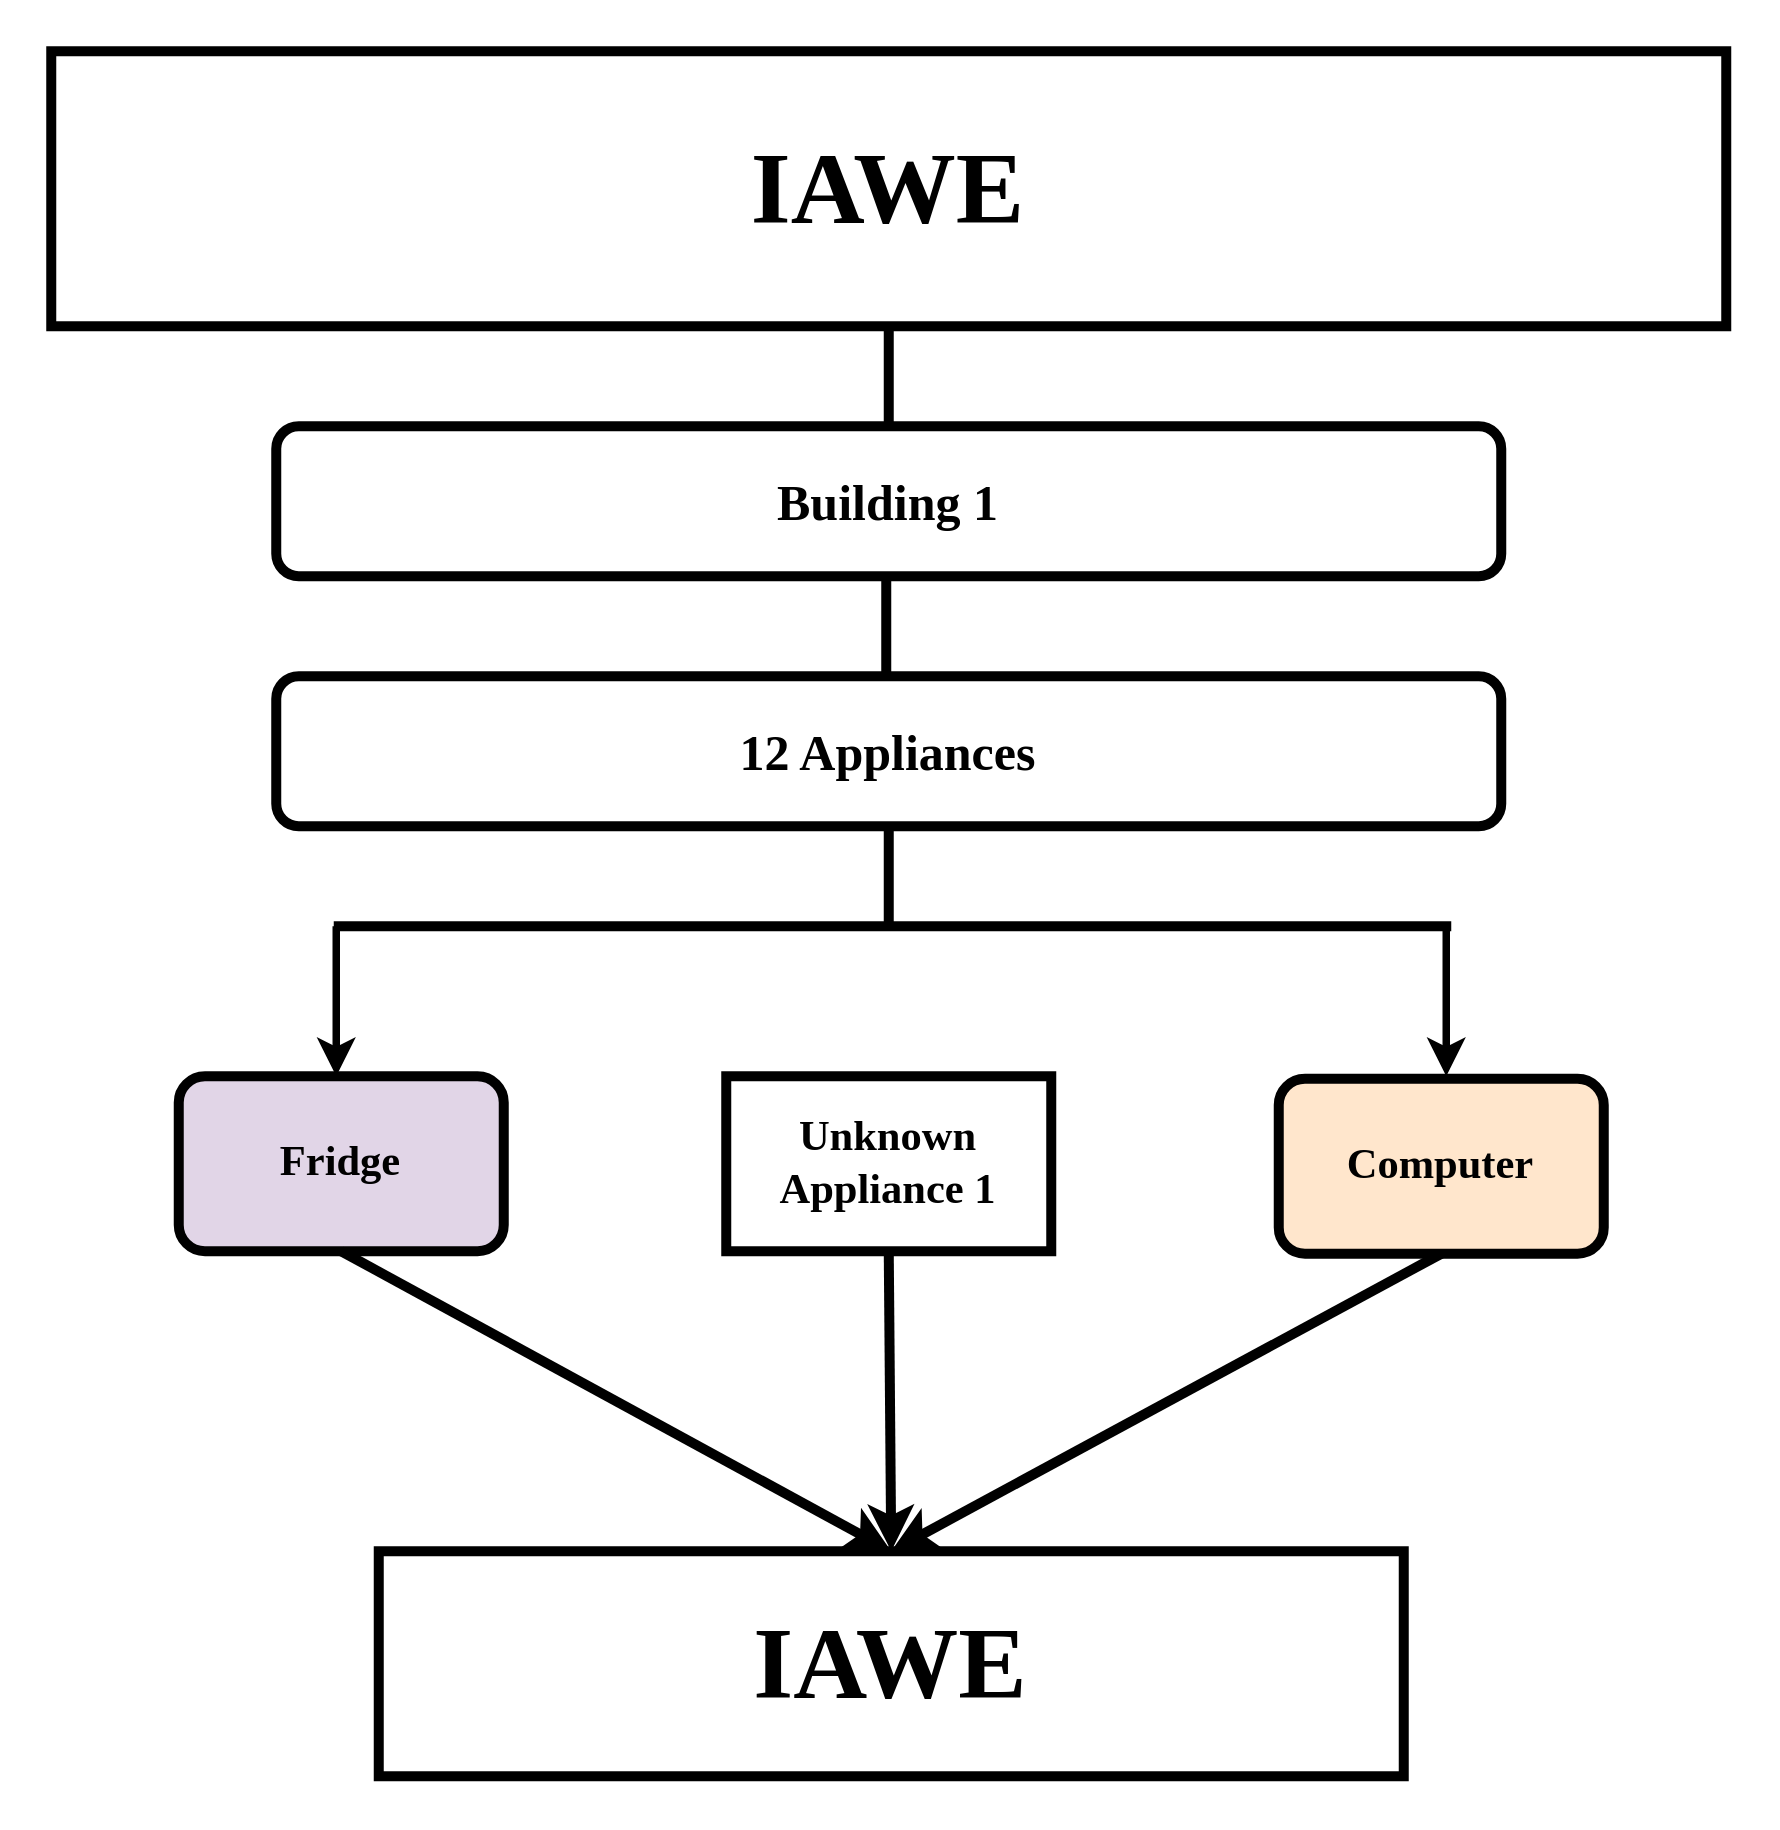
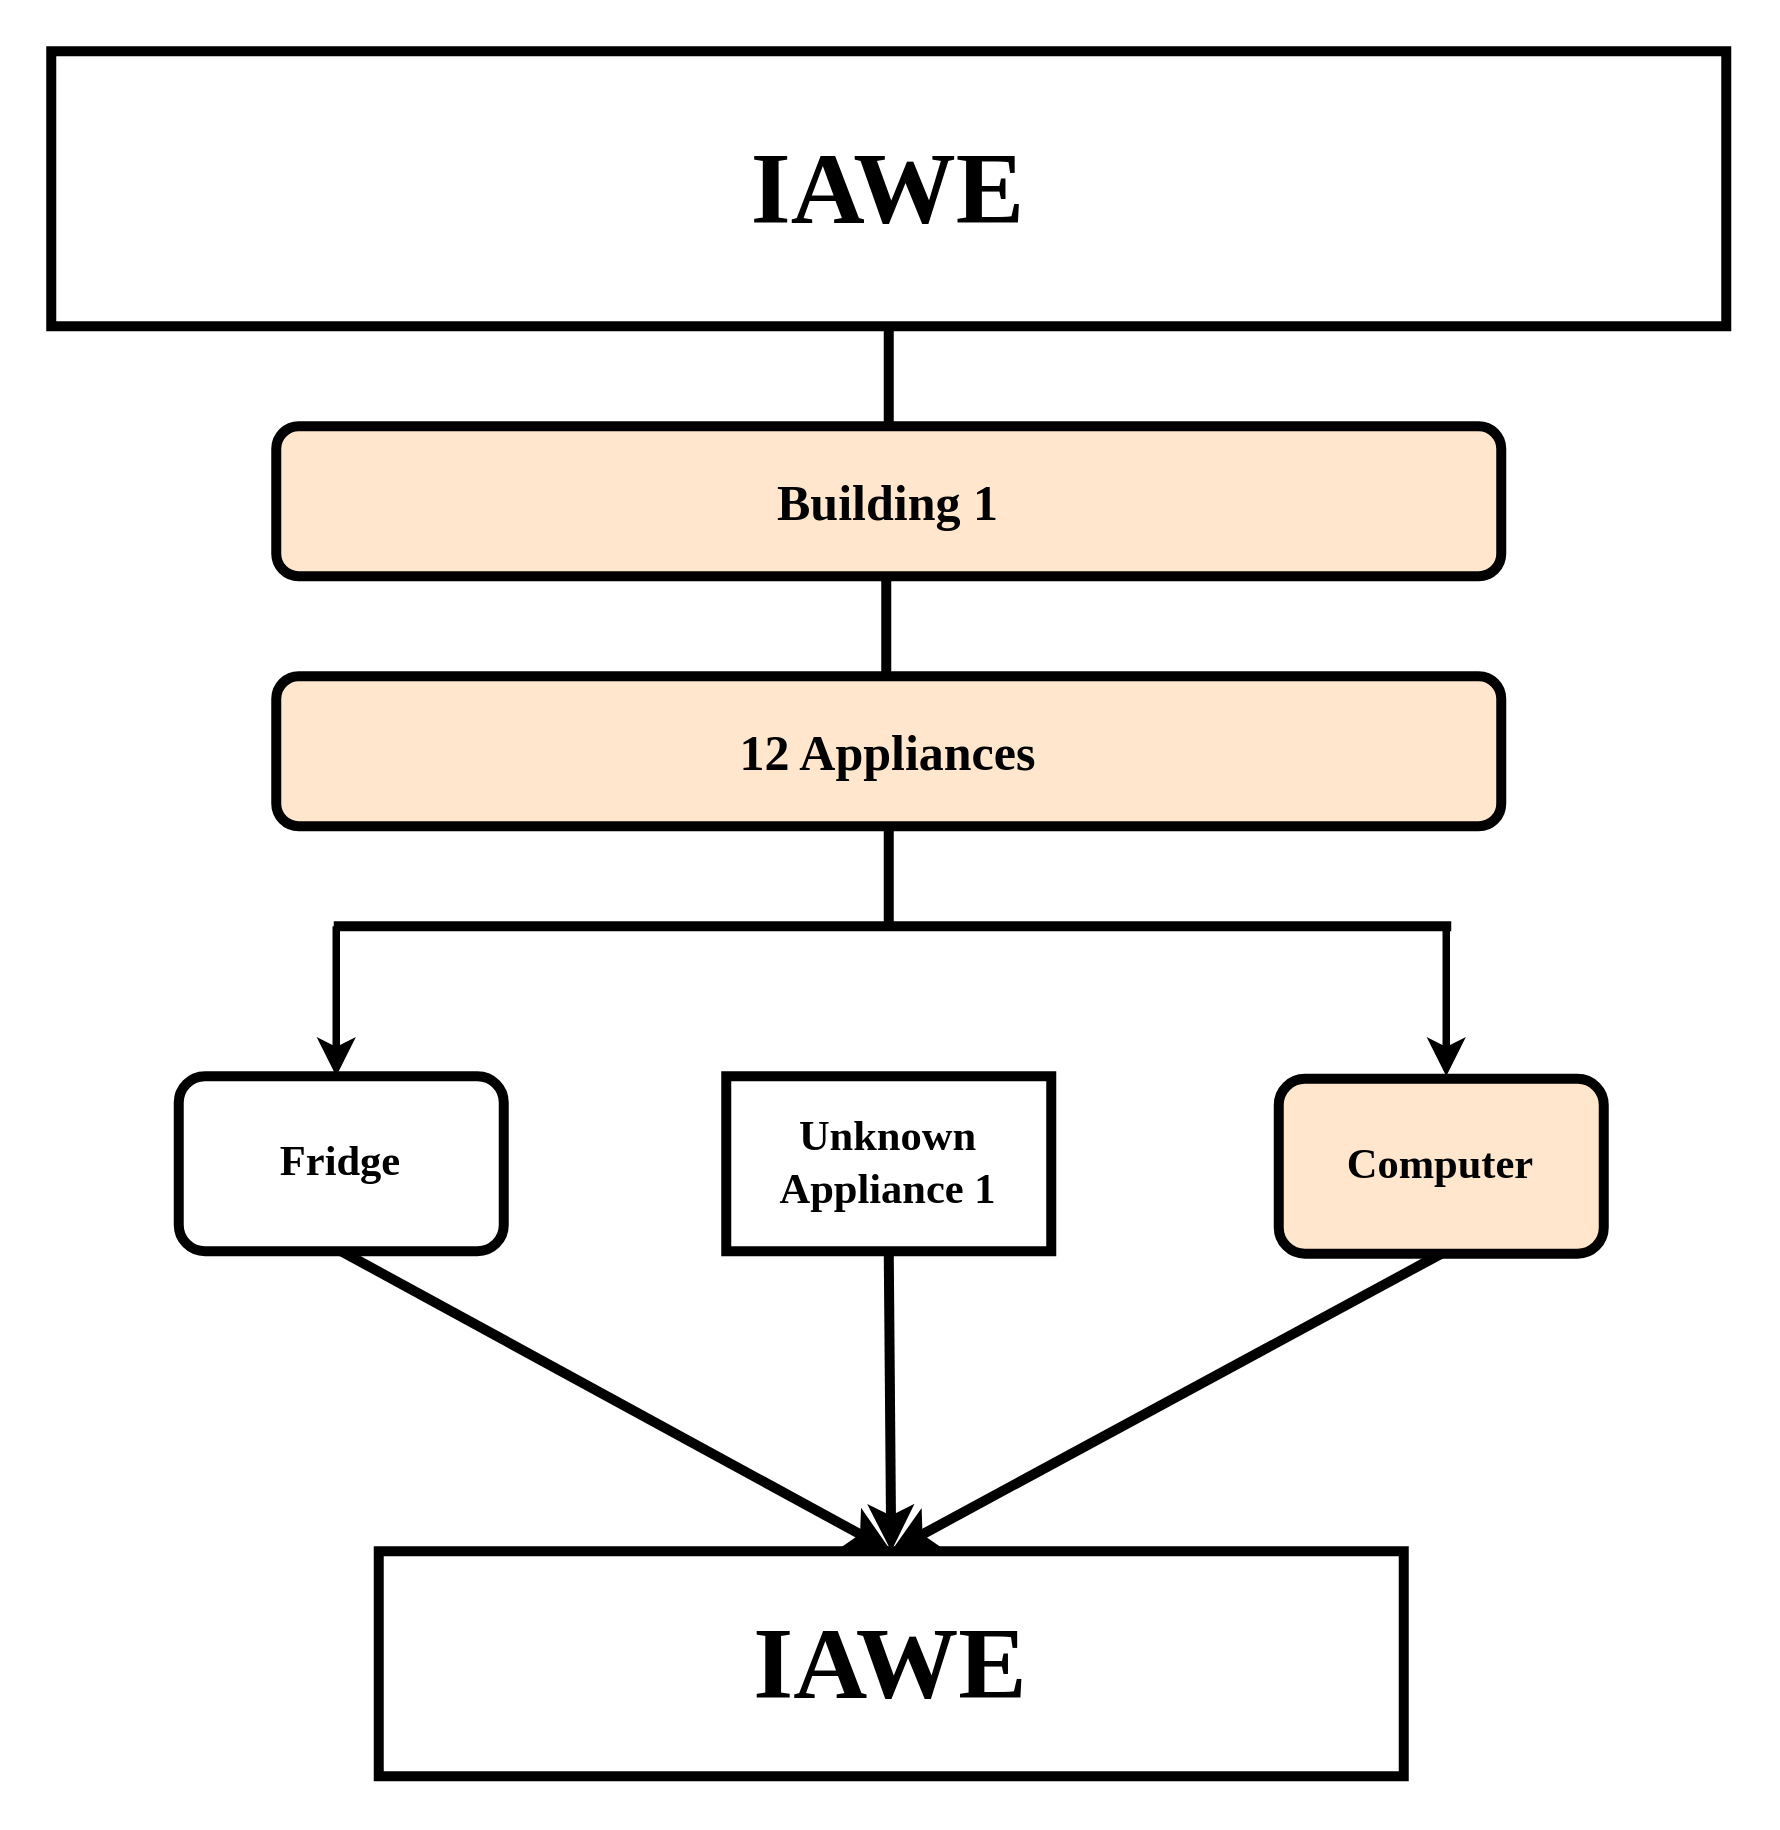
  <mxCell id="0" />
  <mxCell id="1" parent="0" />
  <mxCell id="2" value="&lt;font size=&quot;1&quot; face=&quot;Times New Roman&quot;&gt;&lt;b style=&quot;font-size: 17px;&quot;&gt;Unknown Appliance 1&lt;/b&gt;&lt;/font&gt;" style="whiteSpace=wrap;html=1;fontSize=12;glass=0;strokeWidth=4;shadow=0;rounded=0;" vertex="1" parent="1"><mxGeometry x="290" y="430" width="130" height="70" as="geometry" /></mxCell>
- <mxCell id="3" value="&lt;font size=&quot;1&quot; face=&quot;Times New Roman&quot;&gt;&lt;b style=&quot;font-size: 17px;&quot;&gt;Fridge&lt;/b&gt;&lt;/font&gt;" style="rounded=1;whiteSpace=wrap;html=1;fontSize=12;glass=0;strokeWidth=4;shadow=0;fillColor=#e1d5e7;" vertex="1" parent="1"><mxGeometry x="71" y="430" width="130" height="70" as="geometry" /></mxCell>
+ <mxCell id="3" value="&lt;font size=&quot;1&quot; face=&quot;Times New Roman&quot;&gt;&lt;b style=&quot;font-size: 17px;&quot;&gt;Fridge&lt;/b&gt;&lt;/font&gt;" style="rounded=1;whiteSpace=wrap;html=1;fontSize=12;glass=0;strokeWidth=4;shadow=0;" vertex="1" parent="1"><mxGeometry x="71" y="430" width="130" height="70" as="geometry" /></mxCell>
  <mxCell id="4" value="&lt;b style=&quot;border-color: var(--border-color); font-family: &amp;quot;Times New Roman&amp;quot;;&quot;&gt;&lt;font style=&quot;font-size: 41px;&quot;&gt;IAWE&lt;/font&gt;&lt;/b&gt;" style="rounded=0;whiteSpace=wrap;html=1;strokeWidth=4;" vertex="1" parent="1"><mxGeometry x="20" y="20" width="670" height="110" as="geometry" /></mxCell>
- <mxCell id="5" value="&lt;font style=&quot;font-size: 20px;&quot; face=&quot;Times New Roman&quot;&gt;&lt;b&gt;Building 1&lt;/b&gt;&lt;/font&gt;" style="rounded=1;whiteSpace=wrap;html=1;strokeWidth=4;" vertex="1" parent="1"><mxGeometry x="110" y="170" width="490" height="60" as="geometry" /></mxCell>
+ <mxCell id="5" value="&lt;font style=&quot;font-size: 20px;&quot; face=&quot;Times New Roman&quot;&gt;&lt;b&gt;Building 1&lt;/b&gt;&lt;/font&gt;" style="rounded=1;whiteSpace=wrap;html=1;strokeWidth=4;fillColor=#ffe6cc;" vertex="1" parent="1"><mxGeometry x="110" y="170" width="490" height="60" as="geometry" /></mxCell>
  <mxCell id="6" value="" style="endArrow=none;html=1;rounded=0;entryX=0.5;entryY=1;entryDx=0;entryDy=0;strokeWidth=4;" edge="1" parent="1"><mxGeometry width="50" height="50" relative="1" as="geometry"><mxPoint x="355" y="170" as="sourcePoint" /><mxPoint x="355" y="130" as="targetPoint" /></mxGeometry></mxCell>
- <mxCell id="7" value="&lt;font face=&quot;Times New Roman&quot;&gt;&lt;span style=&quot;font-size: 20px;&quot;&gt;&lt;b&gt;12 Appliances&lt;/b&gt;&lt;/span&gt;&lt;/font&gt;" style="rounded=1;whiteSpace=wrap;html=1;strokeWidth=4;" vertex="1" parent="1"><mxGeometry x="110" y="270" width="490" height="60" as="geometry" /></mxCell>
+ <mxCell id="7" value="&lt;font face=&quot;Times New Roman&quot;&gt;&lt;span style=&quot;font-size: 20px;&quot;&gt;&lt;b&gt;12 Appliances&lt;/b&gt;&lt;/span&gt;&lt;/font&gt;" style="rounded=1;whiteSpace=wrap;html=1;strokeWidth=4;fillColor=#ffe6cc;" vertex="1" parent="1"><mxGeometry x="110" y="270" width="490" height="60" as="geometry" /></mxCell>
  <mxCell id="8" value="" style="endArrow=none;html=1;rounded=0;entryX=0.5;entryY=1;entryDx=0;entryDy=0;strokeWidth=4;" edge="1" parent="1"><mxGeometry width="50" height="50" relative="1" as="geometry"><mxPoint x="354" y="270" as="sourcePoint" /><mxPoint x="354" y="230" as="targetPoint" /></mxGeometry></mxCell>
  <mxCell id="9" value="" style="endArrow=none;html=1;rounded=0;entryX=0.5;entryY=1;entryDx=0;entryDy=0;strokeWidth=4;" edge="1" parent="1"><mxGeometry width="50" height="50" relative="1" as="geometry"><mxPoint x="355" y="370" as="sourcePoint" /><mxPoint x="355" y="330" as="targetPoint" /></mxGeometry></mxCell>
  <mxCell id="10" value="" style="endArrow=classic;html=1;rounded=0;strokeWidth=3;" edge="1" parent="1"><mxGeometry width="50" height="50" relative="1" as="geometry"><mxPoint x="578" y="370" as="sourcePoint" /><mxPoint x="578" y="430" as="targetPoint" /></mxGeometry></mxCell>
  <mxCell id="11" value="" style="endArrow=classic;html=1;rounded=0;entryX=0.5;entryY=0;entryDx=0;entryDy=0;strokeWidth=3;" edge="1" parent="1"><mxGeometry width="50" height="50" relative="1" as="geometry"><mxPoint x="134" y="370" as="sourcePoint" /><mxPoint x="134" y="430" as="targetPoint" /></mxGeometry></mxCell>
  <mxCell id="12" value="" style="endArrow=none;html=1;rounded=0;strokeWidth=4;" edge="1" parent="1"><mxGeometry width="50" height="50" relative="1" as="geometry"><mxPoint x="133" y="370" as="sourcePoint" /><mxPoint x="580" y="370" as="targetPoint" /></mxGeometry></mxCell>
  <mxCell id="13" style="edgeStyle=orthogonalEdgeStyle;rounded=0;orthogonalLoop=1;jettySize=auto;html=1;exitX=0.5;exitY=1;exitDx=0;exitDy=0;" edge="1" parent="1" source="2" target="2"><mxGeometry relative="1" as="geometry" /></mxCell>
  <mxCell id="14" value="&lt;font size=&quot;1&quot; face=&quot;Times New Roman&quot;&gt;&lt;b style=&quot;font-size: 17px;&quot;&gt;Computer&lt;/b&gt;&lt;/font&gt;" style="rounded=1;whiteSpace=wrap;html=1;fontSize=12;glass=0;strokeWidth=4;shadow=0;fillColor=#ffe6cc;" vertex="1" parent="1"><mxGeometry x="511" y="431" width="130" height="70" as="geometry" /></mxCell>
  <mxCell id="15" value="&lt;b style=&quot;border-color: var(--border-color); font-family: &amp;quot;Times New Roman&amp;quot;;&quot;&gt;&lt;font style=&quot;font-size: 41px;&quot;&gt;IAWE&lt;/font&gt;&lt;/b&gt;" style="rounded=0;whiteSpace=wrap;html=1;strokeWidth=4;" vertex="1" parent="1"><mxGeometry x="151" y="620" width="410" height="90" as="geometry" /></mxCell>
  <mxCell id="16" value="" style="endArrow=classic;html=1;rounded=0;exitX=0.5;exitY=1;exitDx=0;exitDy=0;entryX=0.5;entryY=0;entryDx=0;entryDy=0;strokeWidth=4;" edge="1" parent="1" source="2" target="15"><mxGeometry width="50" height="50" relative="1" as="geometry"><mxPoint x="371" y="590" as="sourcePoint" /><mxPoint x="421" y="540" as="targetPoint" /></mxGeometry></mxCell>
  <mxCell id="17" value="" style="endArrow=classic;html=1;rounded=0;exitX=0.5;exitY=1;exitDx=0;exitDy=0;entryX=0.5;entryY=0;entryDx=0;entryDy=0;strokeWidth=4;" edge="1" parent="1" source="3" target="15"><mxGeometry width="50" height="50" relative="1" as="geometry"><mxPoint x="371" y="590" as="sourcePoint" /><mxPoint x="421" y="540" as="targetPoint" /></mxGeometry></mxCell>
  <mxCell id="18" value="" style="endArrow=classic;html=1;rounded=0;exitX=0.5;exitY=1;exitDx=0;exitDy=0;entryX=0.5;entryY=0;entryDx=0;entryDy=0;strokeWidth=4;" edge="1" parent="1" source="14" target="15"><mxGeometry width="50" height="50" relative="1" as="geometry"><mxPoint x="371" y="590" as="sourcePoint" /><mxPoint x="421" y="540" as="targetPoint" /></mxGeometry></mxCell>
